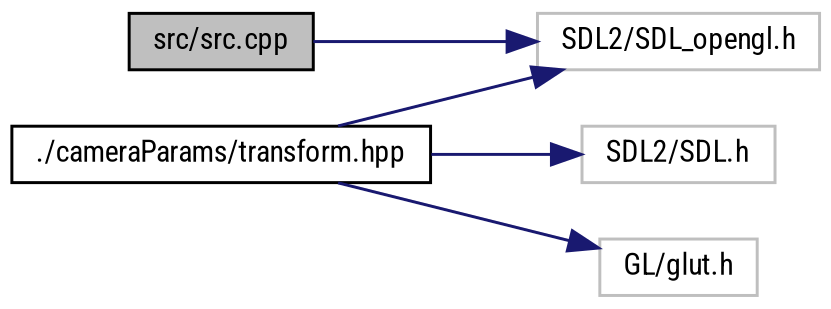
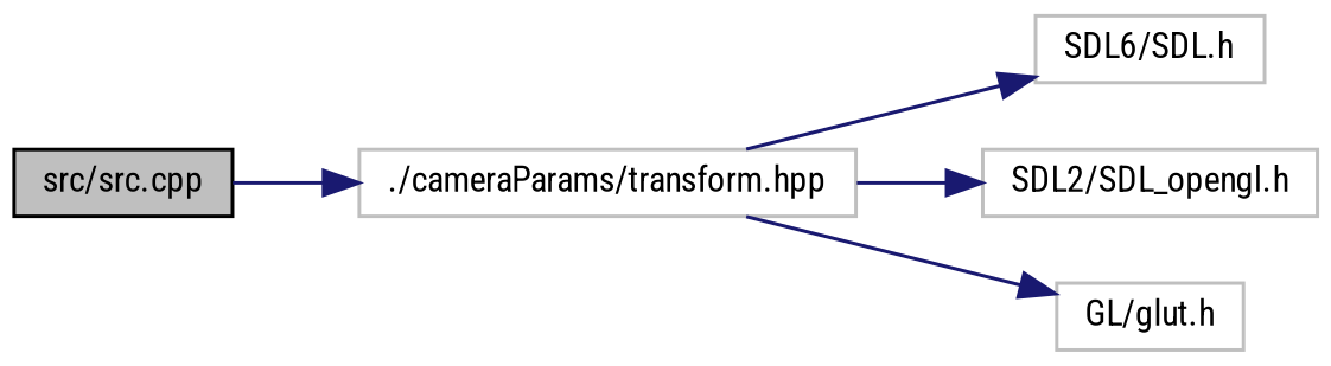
  digraph {
    fontname="Roboto Condensed"
    rankdir=LR
    node [color=grey75 fillcolor=white fontname="Roboto Condensed" fontsize=10 shape=record style=filled]
    edge [color=midnightblue fontname="Roboto Condensed" fontsize=10 labelfontname=Helvetica labelfontsize=10 style=solid]
    n1 [color=black fillcolor=grey75 fontcolor=black height=0.2 label="src/src.cpp" width=0.4]
-   n2 [color=black height=0.2 label="./cameraParams/transform.hpp" width=0.4]
-   n3 [height=0.2 label="SDL2/SDL.h" width=0.4]
+   n2 [height=0.2 label="./cameraParams/transform.hpp" width=0.4]
+   n3 [height=0.2 label="SDL6/SDL.h" width=0.4]
    n4 [height=0.2 label="SDL2/SDL_opengl.h" width=0.4]
    n5 [height=0.2 label="GL/glut.h" width=0.4]
-   n1 -> n4
+   n1 -> n2
    n2 -> n3
    n2 -> n4
    n2 -> n5
  }
